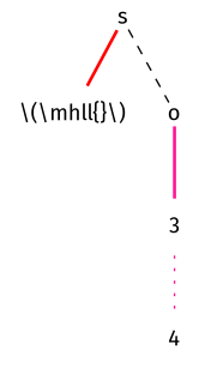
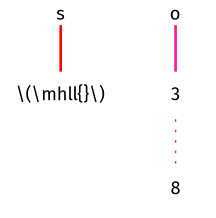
  graph {
    fontname="Fira Sans"
    node [fontname="Fira Sans" shape=none]
    edge [color=deeppink fontname="Fira Sans" style=bold]
    n1 [label=s shape=plain]
    n2 [label="\\(\\mhll{}\\)"]
    n3 [label=o shape=plain]
    3
-   4
+   4 [label=8]
    n1 -- n2 [color=red]
-   n1 -- n3 [color=black style=dashed]
    n3 -- 3
    3 -- 4 [style=dotted]
  }
